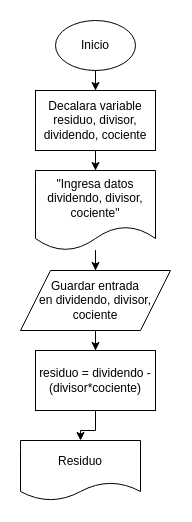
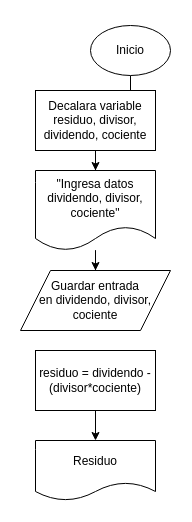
  <mxCell id="0" />
  <mxCell id="1" parent="0" />
  <mxCell id="2" value="" style="edgeStyle=orthogonalEdgeStyle;rounded=0;orthogonalLoop=1;jettySize=auto;html=1;" edge="1" parent="1" source="3" target="7"><mxGeometry relative="1" as="geometry" /></mxCell>
- <mxCell id="3" value="Inicio" style="ellipse;whiteSpace=wrap;html=1;" vertex="1" parent="1"><mxGeometry x="55" y="20" width="80" height="50" as="geometry" /></mxCell>
- <mxCell id="4" value="" style="edgeStyle=orthogonalEdgeStyle;rounded=0;orthogonalLoop=1;jettySize=auto;html=1;" edge="1" parent="1" source="5" target="11"><mxGeometry relative="1" as="geometry" /></mxCell>
+ <mxCell id="3" value="Inicio" style="ellipse;whiteSpace=wrap;html=1;" vertex="1" parent="1"><mxGeometry x="90" y="25" width="80" height="50" as="geometry" /></mxCell>
  <mxCell id="5" value="&lt;div&gt;Guardar entrada &lt;br&gt;&lt;/div&gt;&lt;div&gt;en dividendo, divisor, cociente&lt;br&gt;&lt;/div&gt;" style="shape=parallelogram;perimeter=parallelogramPerimeter;whiteSpace=wrap;html=1;" vertex="1" parent="1"><mxGeometry x="20" y="270" width="150" height="60" as="geometry" /></mxCell>
  <mxCell id="6" value="" style="edgeStyle=orthogonalEdgeStyle;rounded=0;orthogonalLoop=1;jettySize=auto;html=1;" edge="1" parent="1" source="7" target="9"><mxGeometry relative="1" as="geometry" /></mxCell>
  <mxCell id="7" value="Decalara variable residuo, divisor, dividendo, cociente" style="rounded=0;whiteSpace=wrap;html=1;" vertex="1" parent="1"><mxGeometry x="35" y="90" width="120" height="60" as="geometry" /></mxCell>
  <mxCell id="8" value="" style="edgeStyle=orthogonalEdgeStyle;rounded=0;orthogonalLoop=1;jettySize=auto;html=1;" edge="1" parent="1" source="9" target="5"><mxGeometry relative="1" as="geometry" /></mxCell>
  <mxCell id="9" value="&quot;Ingresa datos dividendo, divisor, cociente&quot;" style="shape=document;whiteSpace=wrap;html=1;boundedLbl=1;" vertex="1" parent="1"><mxGeometry x="35" y="170" width="120" height="80" as="geometry" /></mxCell>
  <mxCell id="10" value="" style="edgeStyle=orthogonalEdgeStyle;rounded=0;orthogonalLoop=1;jettySize=auto;html=1;" edge="1" parent="1" source="11" target="12"><mxGeometry relative="1" as="geometry" /></mxCell>
  <mxCell id="11" value="residuo = dividendo - (divisor*cociente)" style="rounded=0;whiteSpace=wrap;html=1;" vertex="1" parent="1"><mxGeometry x="35" y="350" width="120" height="60" as="geometry" /></mxCell>
- <mxCell id="12" value="Residuo" style="shape=document;whiteSpace=wrap;html=1;boundedLbl=1;" vertex="1" parent="1"><mxGeometry x="20" y="440" width="120" height="60" as="geometry" /></mxCell>
+ <mxCell id="12" value="Residuo" style="shape=document;whiteSpace=wrap;html=1;boundedLbl=1;" vertex="1" parent="1"><mxGeometry x="35" y="440" width="120" height="60" as="geometry" /></mxCell>
